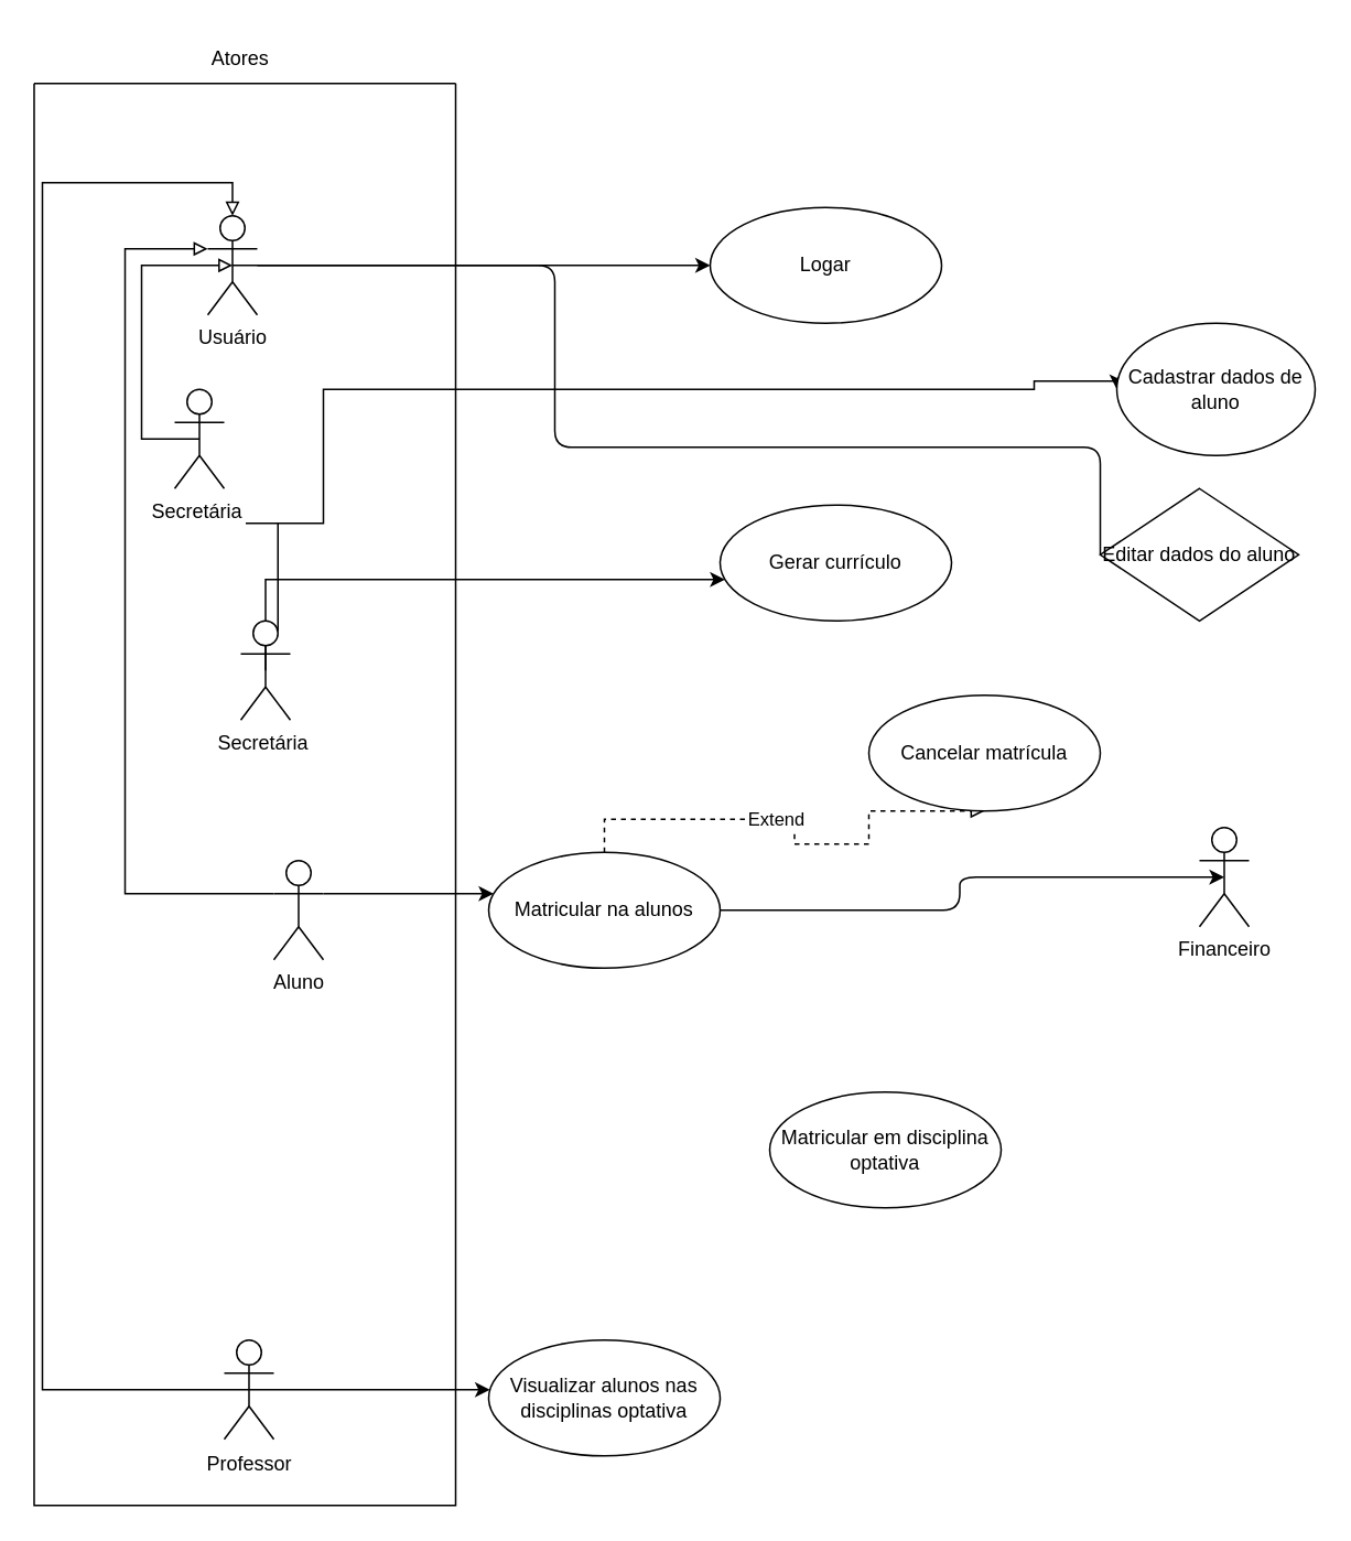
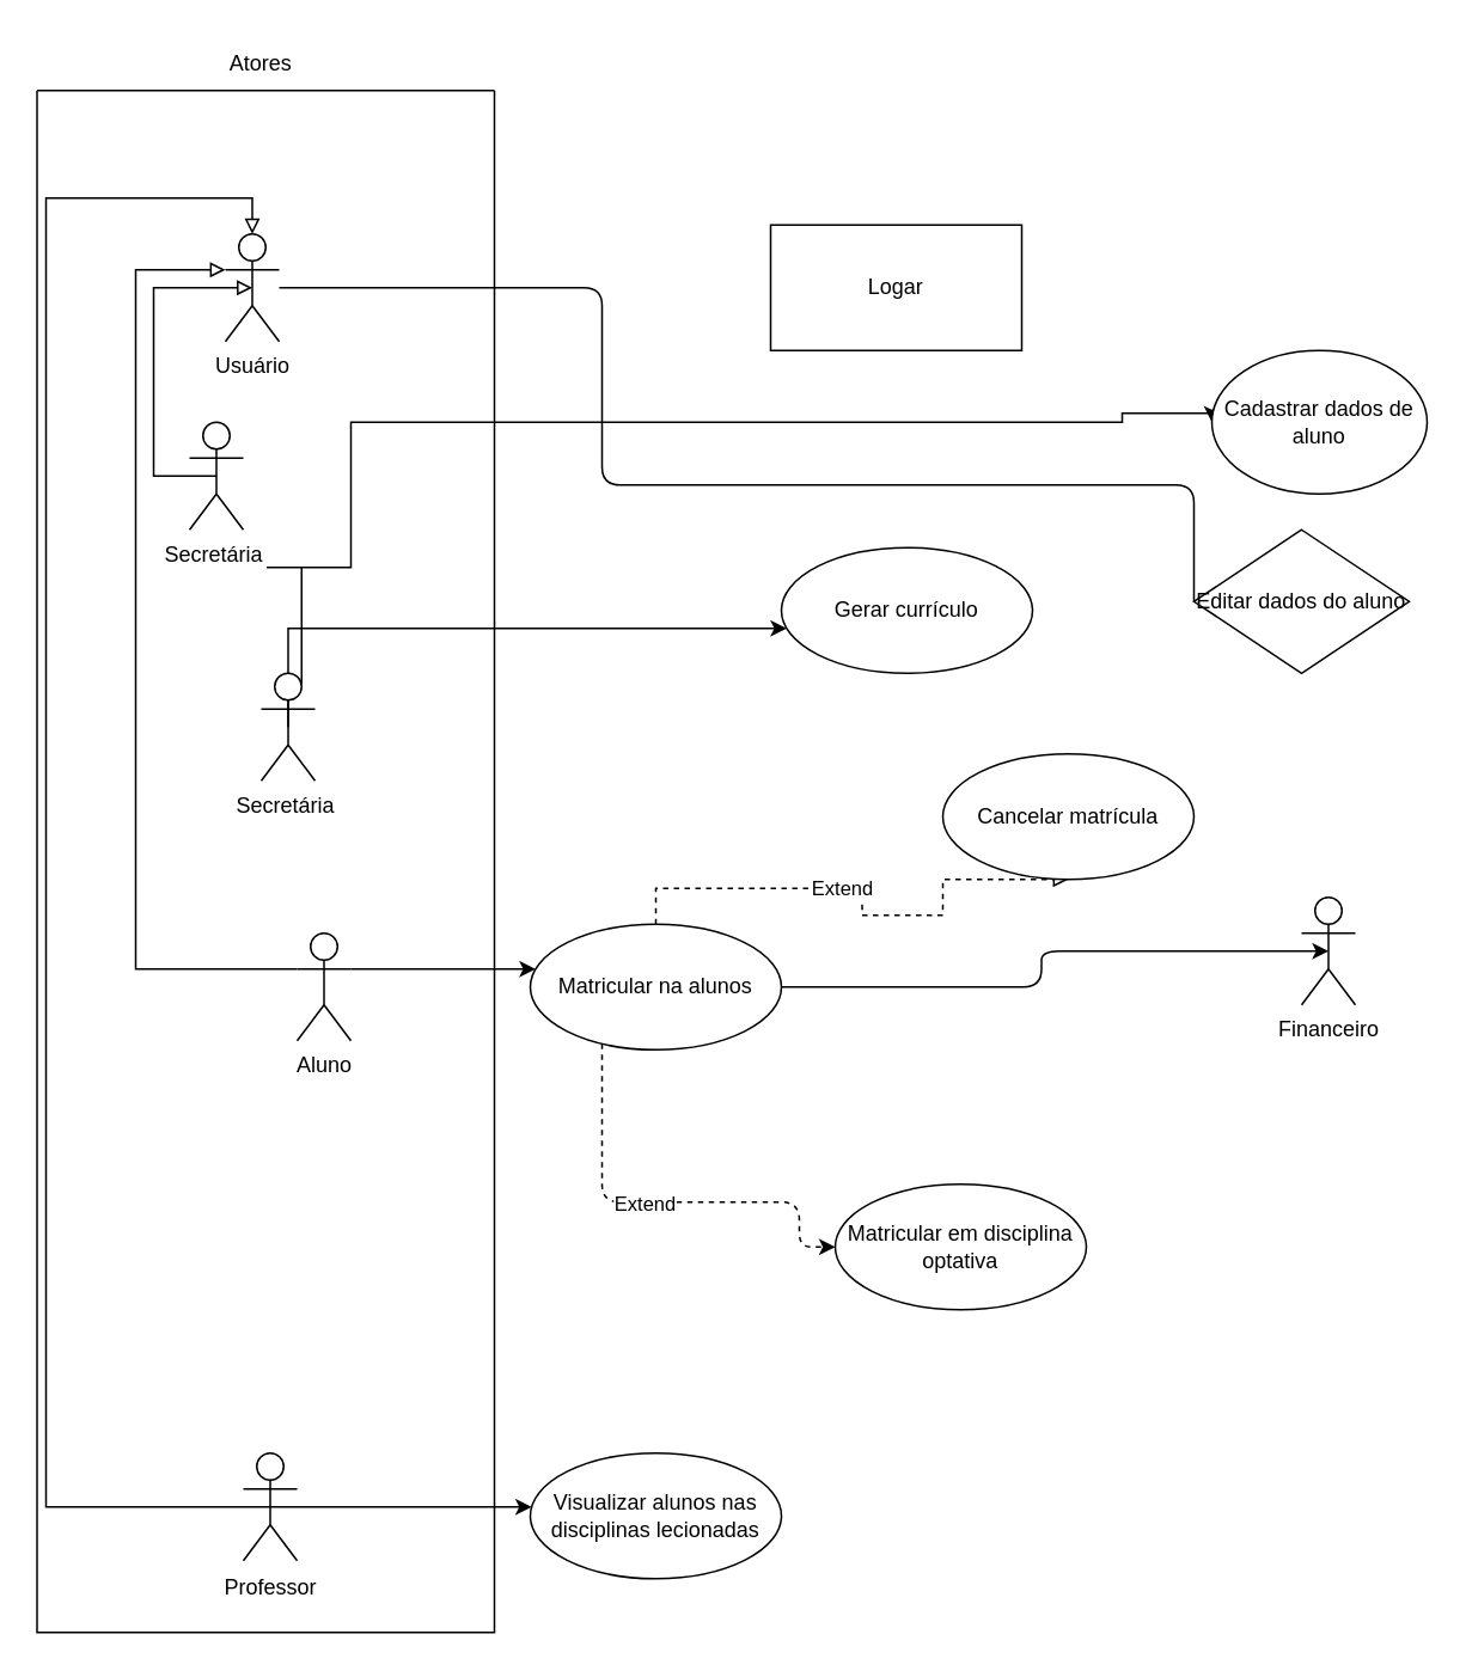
  <mxCell id="0" />
  <mxCell id="1" parent="0" />
  <mxCell id="2" style="edgeStyle=orthogonalEdgeStyle;rounded=0;orthogonalLoop=1;jettySize=auto;html=1;exitX=0.5;exitY=0.5;exitDx=0;exitDy=0;exitPerimeter=0;" parent="1" source="4" target="5" edge="1"><mxGeometry relative="1" as="geometry"><Array as="points"><mxPoint x="365" y="350" /><mxPoint x="365" y="350" /></Array></mxGeometry></mxCell>
  <mxCell id="3" style="edgeStyle=orthogonalEdgeStyle;rounded=0;orthogonalLoop=1;jettySize=auto;html=1;exitX=0.75;exitY=0.1;exitDx=0;exitDy=0;exitPerimeter=0;entryX=0;entryY=0.5;entryDx=0;entryDy=0;" parent="1" source="4" target="6" edge="1"><mxGeometry relative="1" as="geometry"><Array as="points"><mxPoint x="148" y="316" /><mxPoint x="195" y="316" /><mxPoint x="195" y="235" /><mxPoint x="625" y="235" /><mxPoint x="625" y="230" /><mxPoint x="655" y="230" /></Array></mxGeometry></mxCell>
  <mxCell id="4" value="Secretária&amp;nbsp;" style="shape=umlActor;verticalLabelPosition=bottom;verticalAlign=top;html=1;" parent="1" vertex="1"><mxGeometry x="145" y="375" width="30" height="60" as="geometry" /></mxCell>
  <mxCell id="5" value="Gerar currículo" style="ellipse;whiteSpace=wrap;html=1;" parent="1" vertex="1"><mxGeometry x="435" y="305" width="140" height="70" as="geometry" /></mxCell>
  <mxCell id="6" value="Cadastrar dados de aluno" style="ellipse;whiteSpace=wrap;html=1;" parent="1" vertex="1"><mxGeometry x="675" y="195" width="120" height="80" as="geometry" /></mxCell>
  <mxCell id="7" style="edgeStyle=orthogonalEdgeStyle;rounded=0;orthogonalLoop=1;jettySize=auto;html=1;exitX=1;exitY=0.333;exitDx=0;exitDy=0;exitPerimeter=0;" parent="1" source="9" target="15" edge="1"><mxGeometry relative="1" as="geometry"><Array as="points"><mxPoint x="315" y="540" /><mxPoint x="315" y="540" /></Array></mxGeometry></mxCell>
  <mxCell id="8" style="edgeStyle=orthogonalEdgeStyle;rounded=0;orthogonalLoop=1;jettySize=auto;html=1;exitX=0;exitY=0.333;exitDx=0;exitDy=0;exitPerimeter=0;entryX=0;entryY=0.333;entryDx=0;entryDy=0;entryPerimeter=0;endArrow=block;endFill=0;" parent="1" source="9" target="26" edge="1"><mxGeometry relative="1" as="geometry"><Array as="points"><mxPoint x="75" y="540" /><mxPoint x="75" y="150" /></Array></mxGeometry></mxCell>
  <mxCell id="9" value="Aluno" style="shape=umlActor;verticalLabelPosition=bottom;verticalAlign=top;html=1;" parent="1" vertex="1"><mxGeometry x="165" y="520" width="30" height="60" as="geometry" /></mxCell>
  <mxCell id="10" style="edgeStyle=orthogonalEdgeStyle;rounded=0;orthogonalLoop=1;jettySize=auto;html=1;exitX=0.5;exitY=0;exitDx=0;exitDy=0;entryX=0.5;entryY=1;entryDx=0;entryDy=0;endArrow=block;endFill=0;dashed=1;" parent="1" source="15" target="16" edge="1"><mxGeometry relative="1" as="geometry"><Array as="points"><mxPoint x="365" y="495" /><mxPoint x="480" y="495" /><mxPoint x="480" y="510" /><mxPoint x="525" y="510" /><mxPoint x="525" y="490" /></Array></mxGeometry></mxCell>
  <mxCell id="11" value="Extend" style="edgeLabel;html=1;align=center;verticalAlign=middle;resizable=0;points=[];" parent="10" connectable="0" vertex="1"><mxGeometry x="-0.139" y="1" relative="1" as="geometry"><mxPoint as="offset" /></mxGeometry></mxCell>
+ <mxCell id="12" style="edgeStyle=orthogonalEdgeStyle;rounded=1;orthogonalLoop=1;jettySize=auto;html=1;entryX=0;entryY=0.5;entryDx=0;entryDy=0;dashed=1;" parent="1" source="15" target="18" edge="1"><mxGeometry relative="1" as="geometry"><Array as="points"><mxPoint x="335" y="670" /><mxPoint x="445" y="670" /><mxPoint x="445" y="695" /></Array></mxGeometry></mxCell>
+ <mxCell id="13" value="Extend" style="edgeLabel;html=1;align=center;verticalAlign=middle;resizable=0;points=[];" parent="12" vertex="1" connectable="0"><mxGeometry x="-0.076" y="1" relative="1" as="geometry"><mxPoint y="1" as="offset" /></mxGeometry></mxCell>
  <mxCell id="14" style="edgeStyle=orthogonalEdgeStyle;rounded=1;orthogonalLoop=1;jettySize=auto;html=1;entryX=0.5;entryY=0.5;entryDx=0;entryDy=0;entryPerimeter=0;" parent="1" source="15" target="17" edge="1"><mxGeometry relative="1" as="geometry" /></mxCell>
  <mxCell id="15" value="Matricular na alunos" style="ellipse;whiteSpace=wrap;html=1;" parent="1" vertex="1"><mxGeometry x="295" y="515" width="140" height="70" as="geometry" /></mxCell>
  <mxCell id="16" value="Cancelar matrícula" style="ellipse;whiteSpace=wrap;html=1;" parent="1" vertex="1"><mxGeometry x="525" y="420" width="140" height="70" as="geometry" /></mxCell>
  <mxCell id="17" value="Financeiro" style="shape=umlActor;verticalLabelPosition=bottom;verticalAlign=top;html=1;" parent="1" vertex="1"><mxGeometry x="725" y="500" width="30" height="60" as="geometry" /></mxCell>
  <mxCell id="18" value="Matricular em disciplina optativa" style="ellipse;whiteSpace=wrap;html=1;" parent="1" vertex="1"><mxGeometry x="465" y="660" width="140" height="70" as="geometry" /></mxCell>
  <mxCell id="19" style="edgeStyle=orthogonalEdgeStyle;rounded=0;orthogonalLoop=1;jettySize=auto;html=1;exitX=0.5;exitY=0.5;exitDx=0;exitDy=0;exitPerimeter=0;" parent="1" source="21" target="23" edge="1"><mxGeometry relative="1" as="geometry"><Array as="points"><mxPoint x="255" y="840" /><mxPoint x="255" y="840" /></Array></mxGeometry></mxCell>
  <mxCell id="20" style="edgeStyle=orthogonalEdgeStyle;rounded=0;orthogonalLoop=1;jettySize=auto;html=1;entryX=0.5;entryY=0;entryDx=0;entryDy=0;entryPerimeter=0;endArrow=block;endFill=0;exitX=0.5;exitY=0.5;exitDx=0;exitDy=0;exitPerimeter=0;" parent="1" source="21" target="26" edge="1"><mxGeometry relative="1" as="geometry"><Array as="points"><mxPoint x="25" y="840" /><mxPoint x="25" y="110" /><mxPoint x="140" y="110" /></Array></mxGeometry></mxCell>
  <mxCell id="21" value="" style="shape=umlActor;verticalLabelPosition=bottom;verticalAlign=top;html=1;" parent="1" vertex="1"><mxGeometry x="135" y="810" width="30" height="60" as="geometry" /></mxCell>
  <mxCell id="22" value="Professor" style="text;html=1;align=center;verticalAlign=middle;resizable=0;points=[];autosize=1;strokeColor=none;fillColor=none;" parent="1" vertex="1"><mxGeometry x="115" y="870" width="70" height="30" as="geometry" /></mxCell>
- <mxCell id="23" value="Visualizar alunos nas disciplinas optativa" style="ellipse;whiteSpace=wrap;html=1;" parent="1" vertex="1"><mxGeometry x="295" y="810" width="140" height="70" as="geometry" /></mxCell>
- <mxCell id="24" style="edgeStyle=orthogonalEdgeStyle;rounded=0;orthogonalLoop=1;jettySize=auto;html=1;exitX=0.5;exitY=0.5;exitDx=0;exitDy=0;exitPerimeter=0;" parent="1" source="26" target="27" edge="1"><mxGeometry relative="1" as="geometry" /></mxCell>
+ <mxCell id="23" value="Visualizar alunos nas disciplinas lecionadas" style="ellipse;whiteSpace=wrap;html=1;" parent="1" vertex="1"><mxGeometry x="295" y="810" width="140" height="70" as="geometry" /></mxCell>
  <mxCell id="25" style="edgeStyle=orthogonalEdgeStyle;rounded=1;orthogonalLoop=1;jettySize=auto;html=1;entryX=0;entryY=0.5;entryDx=0;entryDy=0;endArrow=none;" parent="1" source="26" target="28" edge="1"><mxGeometry relative="1" as="geometry"><Array as="points"><mxPoint x="335" y="160" /><mxPoint x="335" y="270" /><mxPoint x="665" y="270" /></Array></mxGeometry></mxCell>
  <mxCell id="26" value="Usuário" style="shape=umlActor;verticalLabelPosition=bottom;verticalAlign=top;html=1;" parent="1" vertex="1"><mxGeometry x="125" y="130" width="30" height="60" as="geometry" /></mxCell>
- <mxCell id="27" value="Logar" style="ellipse;whiteSpace=wrap;html=1;" parent="1" vertex="1"><mxGeometry x="429" y="125" width="140" height="70" as="geometry" /></mxCell>
+ <mxCell id="27" value="Logar" style="whiteSpace=wrap;html=1;rounded=0;" parent="1" vertex="1"><mxGeometry x="429" y="125" width="140" height="70" as="geometry" /></mxCell>
  <mxCell id="28" value="Editar dados do aluno" style="rhombus;whiteSpace=wrap;html=1;" parent="1" vertex="1"><mxGeometry x="665" y="295" width="120" height="80" as="geometry" /></mxCell>
  <mxCell id="29" value="Secretária&amp;nbsp;" style="shape=umlActor;verticalLabelPosition=bottom;verticalAlign=top;html=1;" parent="1" vertex="1"><mxGeometry x="105" y="235" width="30" height="60" as="geometry" /></mxCell>
  <mxCell id="30" style="edgeStyle=orthogonalEdgeStyle;rounded=0;orthogonalLoop=1;jettySize=auto;html=1;exitX=0.5;exitY=0.5;exitDx=0;exitDy=0;exitPerimeter=0;entryX=0.5;entryY=0.5;entryDx=0;entryDy=0;entryPerimeter=0;endArrow=block;endFill=0;" parent="1" source="29" target="26" edge="1"><mxGeometry relative="1" as="geometry"><Array as="points"><mxPoint x="85" y="265" /><mxPoint x="85" y="160" /></Array><mxPoint x="175" y="550" as="sourcePoint" /><mxPoint x="135" y="160" as="targetPoint" /></mxGeometry></mxCell>
  <mxCell id="31" value="" style="swimlane;startSize=0;" parent="1" vertex="1"><mxGeometry x="20" y="50" width="255" height="860" as="geometry" /></mxCell>
  <mxCell id="32" value="Atores" style="text;html=1;strokeColor=none;fillColor=none;align=center;verticalAlign=middle;whiteSpace=wrap;rounded=0;" parent="1" vertex="1"><mxGeometry x="115" y="20" width="60" height="30" as="geometry" /></mxCell>
